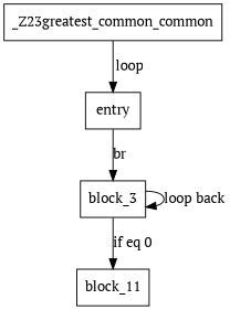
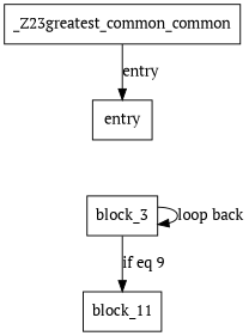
  digraph {
    fontname="PT Serif"
    node [fontname="PT Serif" shape=box]
    edge [fontname="PT Serif"]
    n1 [label=_Z23greatest_common_common]
    entry
    block_3
    block_11
-   n1 -> entry [label=loop]
-   entry -> block_3 [label=br]
+   n1 -> entry [label=entry]
    block_3 -> block_3 [label="loop back"]
-   block_3 -> block_11 [label="if eq 0"]
+   block_3 -> block_11 [label="if eq 9"]
  }
